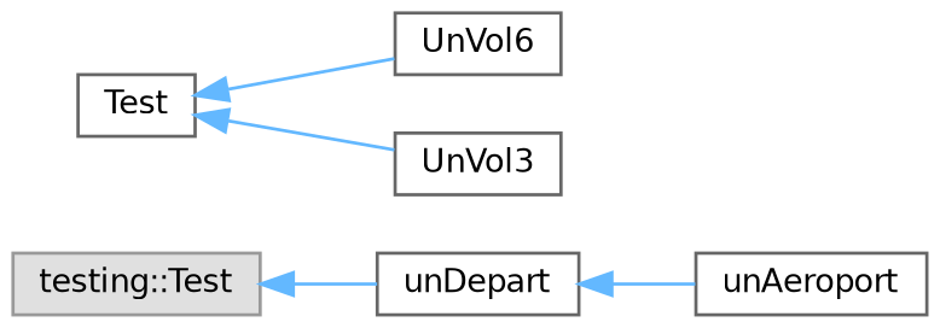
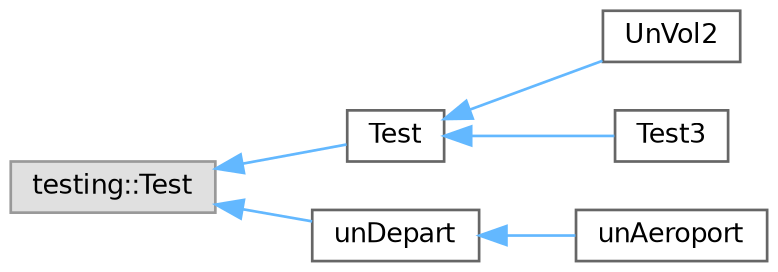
  digraph {
    rankdir=LR
    node [color=grey40 fillcolor=white fontname=Helvetica fontsize=10 shape=box style=filled]
    edge [color=steelblue1 dir=back fontname=Helvetica fontsize=10 labelfontname=Helvetica labelfontsize=10 style=solid]
    n1 [color=grey60 fillcolor="#E0E0E0" height=0.2 label="testing::Test" width=0.4]
    n2 [height=0.2 label=Test width=0.4]
    n3 [height=0.2 label=unDepart width=0.4]
-   n4 [height=0.2 label=UnVol6 width=0.4]
-   n5 [height=0.2 label=UnVol3 width=0.4]
+   n4 [height=0.2 label=UnVol2 width=0.4]
+   n5 [height=0.2 label=Test3 width=0.4]
    n6 [height=0.2 label=unAeroport width=0.4]
+   n1 -> n2
    n1 -> n3
    n2 -> n4
    n2 -> n5
    n3 -> n6
  }
